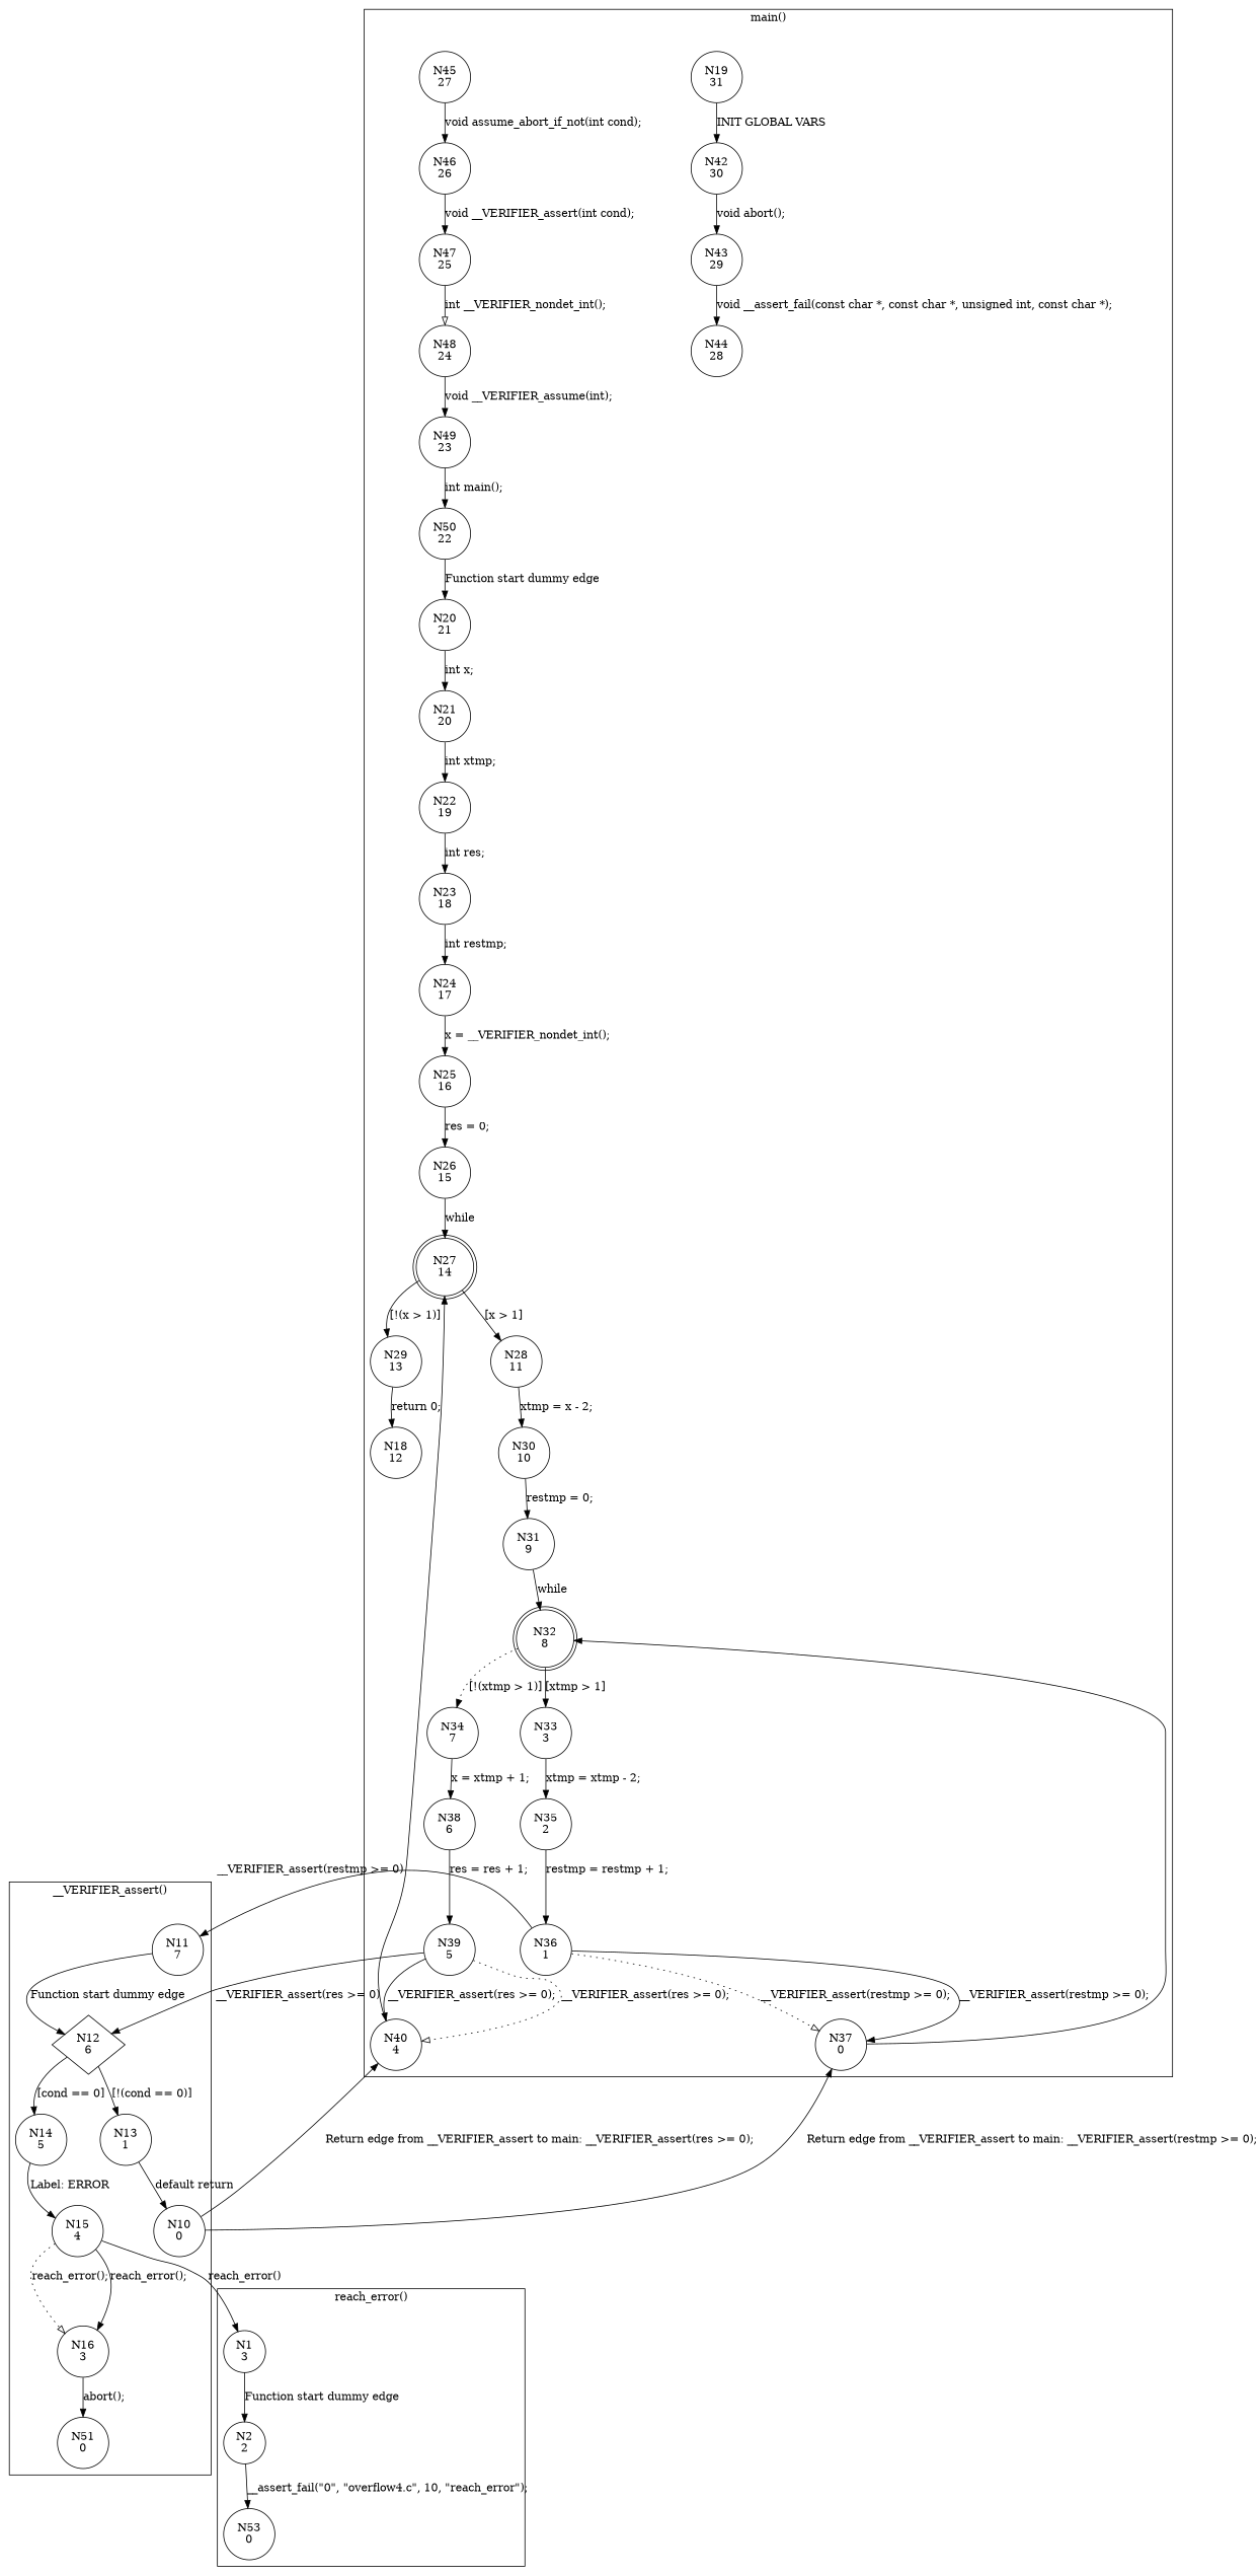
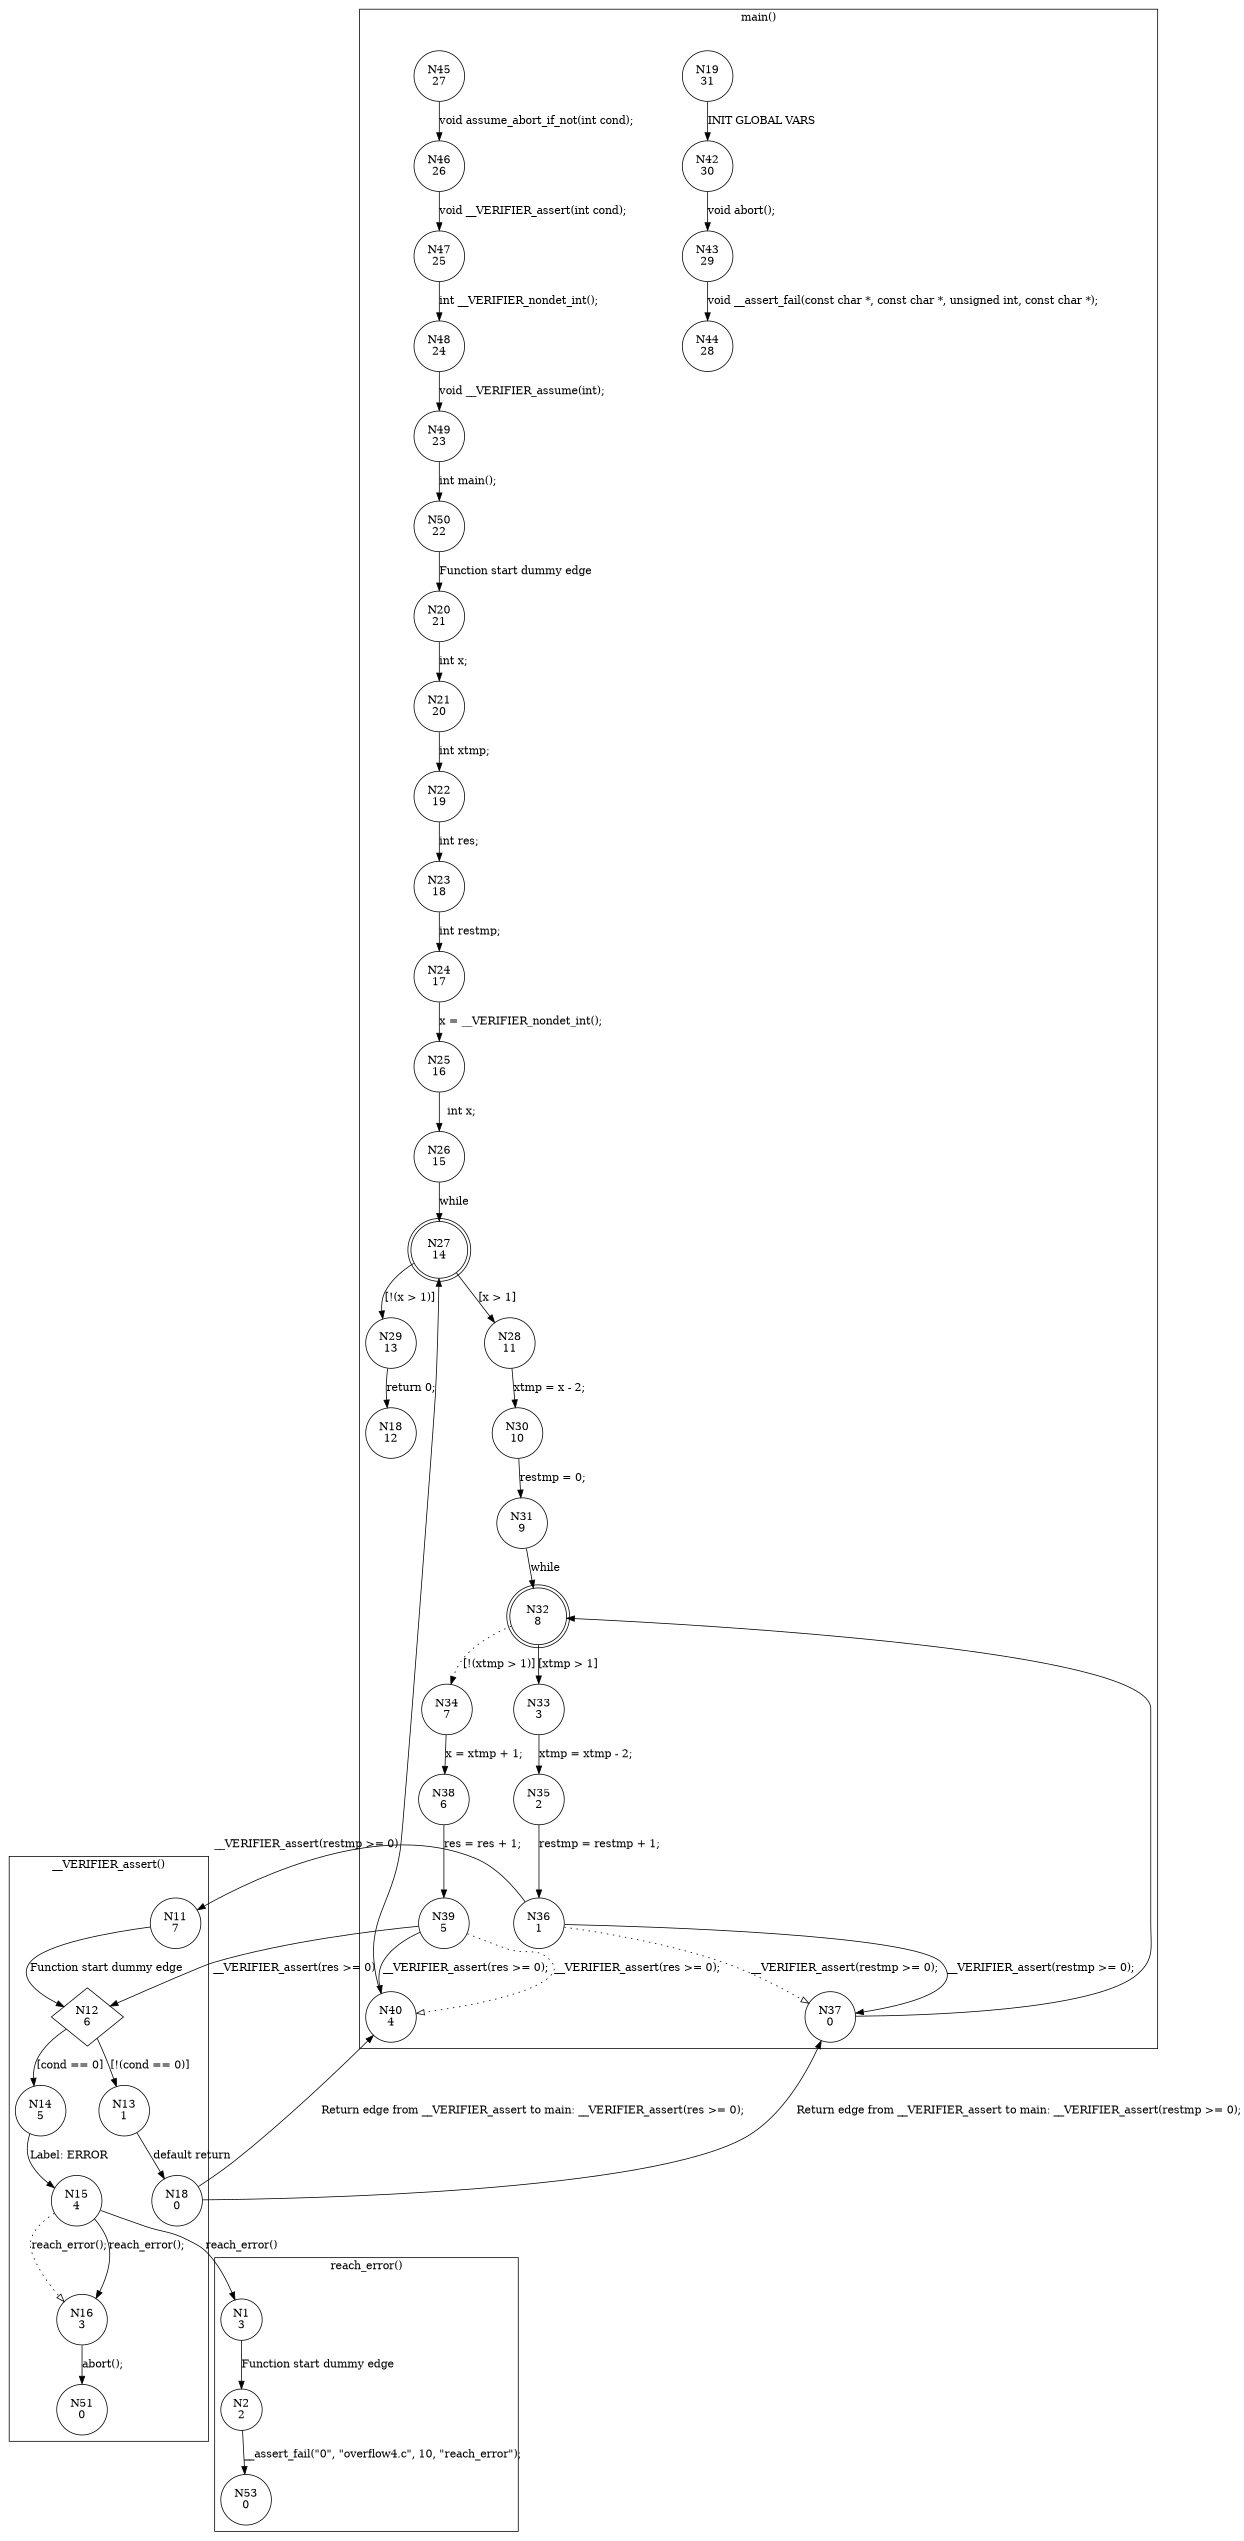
  digraph {
    node [shape=circle]
    n1 [label="N11\n7"]
    n2 [label="N12\n6" shape=diamond]
    n3 [label="N13\n1"]
    n4 [label="N14\n5"]
-   n5 [label="N10\n0"]
+   n5 [label="N18\n0"]
    n6 [label="N15\n4"]
    n7 [label="N16\n3"]
    n8 [label="N51\n0"]
    n9 [label="N19\n31"]
    n10 [label="N42\n30"]
    n11 [label="N43\n29"]
    n12 [label="N44\n28"]
    n13 [label="N45\n27"]
    n14 [label="N46\n26"]
    n15 [label="N47\n25"]
    n16 [label="N48\n24"]
    n17 [label="N49\n23"]
    n18 [label="N50\n22"]
    n19 [label="N20\n21"]
    n20 [label="N21\n20"]
    n21 [label="N22\n19"]
    n22 [label="N23\n18"]
    n23 [label="N24\n17"]
    n24 [label="N25\n16"]
    n25 [label="N26\n15"]
    n26 [label="N27\n14" shape=doublecircle]
    n27 [label="N29\n13"]
    n28 [label="N28\n11"]
    n29 [label="N18\n12"]
    n30 [label="N30\n10"]
    n31 [label="N31\n9"]
    n32 [label="N32\n8" shape=doublecircle]
    n33 [label="N34\n7"]
    n34 [label="N33\n3"]
    n35 [label="N38\n6"]
    n36 [label="N39\n5"]
    n37 [label="N40\n4"]
    n38 [label="N37\n0"]
    n39 [label="N35\n2"]
    n40 [label="N36\n1"]
    n41 [label="N1\n3"]
    n42 [label="N2\n2"]
    n43 [label="N53\n0"]
    subgraph cluster_1 {
      label="__VERIFIER_assert()"
      n1
      n2
      n3
      n4
      n5
      n6
      n7
      n8
    }
    subgraph cluster_2 {
      label="assume_abort_if_not()"
    }
    subgraph cluster_3 {
      label="main()"
      n9
      n10
      n11
      n12
      n13
      n14
      n15
      n16
      n17
      n18
      n19
      n20
      n21
      n22
      n23
      n24
      n25
      n26
      n27
      n28
      n29
      n30
      n31
      n32
      n33
      n34
      n35
      n36
      n37
      n38
      n39
      n40
    }
    subgraph cluster_4 {
      label="reach_error()"
      n41
      n42
      n43
    }
    n1 -> n2 [label="Function start dummy edge"]
    n2 -> n3 [label="[!(cond == 0)]"]
    n2 -> n4 [label="[cond == 0]"]
    n3 -> n5 [label="default return"]
    n4 -> n6 [label="Label: ERROR"]
    n5 -> n37 [label="Return edge from __VERIFIER_assert to main: __VERIFIER_assert(res >= 0);"]
    n5 -> n38 [label="Return edge from __VERIFIER_assert to main: __VERIFIER_assert(restmp >= 0);"]
    n6 -> n7 [arrowhead=empty label="reach_error();" style=dotted]
    n6 -> n7 [label="reach_error();"]
    n6 -> n41 [label="reach_error()"]
    n7 -> n8 [label="abort();"]
    n9 -> n10 [label="INIT GLOBAL VARS"]
    n10 -> n11 [label="void abort();"]
    n11 -> n12 [label="void __assert_fail(const char *, const char *, unsigned int, const char *);"]
    n13 -> n14 [label="void assume_abort_if_not(int cond);"]
    n14 -> n15 [label="void __VERIFIER_assert(int cond);"]
-   n15 -> n16 [label="int __VERIFIER_nondet_int();" arrowhead=empty]
+   n15 -> n16 [label="int __VERIFIER_nondet_int();"]
    n16 -> n17 [label="void __VERIFIER_assume(int);"]
    n17 -> n18 [label="int main();"]
    n18 -> n19 [label="Function start dummy edge"]
    n19 -> n20 [label="int x;"]
    n20 -> n21 [label="int xtmp;"]
    n21 -> n22 [label="int res;"]
    n22 -> n23 [label="int restmp;"]
    n23 -> n24 [label="x = __VERIFIER_nondet_int();"]
-   n24 -> n25 [label="res = 0;"]
+   n24 -> n25 [label="int x;"]
    n25 -> n26 [label=while]
    n26 -> n27 [label="[!(x > 1)]"]
    n26 -> n28 [label="[x > 1]"]
    n27 -> n29 [label="return 0;"]
    n28 -> n30 [label="xtmp = x - 2;"]
    n30 -> n31 [label="restmp = 0;"]
    n31 -> n32 [label=while]
    n32 -> n33 [label="[!(xtmp > 1)]" style=dotted]
    n32 -> n34 [label="[xtmp > 1]"]
    n33 -> n35 [label="x = xtmp + 1;"]
    n34 -> n39 [label="xtmp = xtmp - 2;"]
    n35 -> n36 [label="res = res + 1;"]
    n36 -> n2 [label="__VERIFIER_assert(res >= 0)"]
    n36 -> n37 [arrowhead=empty label="__VERIFIER_assert(res >= 0);" style=dotted]
    n36 -> n37 [label="__VERIFIER_assert(res >= 0);"]
    n37 -> n26
    n38 -> n32
    n39 -> n40 [label="restmp = restmp + 1;"]
    n40 -> n1 [label="__VERIFIER_assert(restmp >= 0)"]
    n40 -> n38 [arrowhead=empty label="__VERIFIER_assert(restmp >= 0);" style=dotted]
    n40 -> n38 [label="__VERIFIER_assert(restmp >= 0);"]
    n41 -> n42 [label="Function start dummy edge"]
    n42 -> n43 [label="__assert_fail(\"0\", \"overflow4.c\", 10, \"reach_error\");"]
  }
